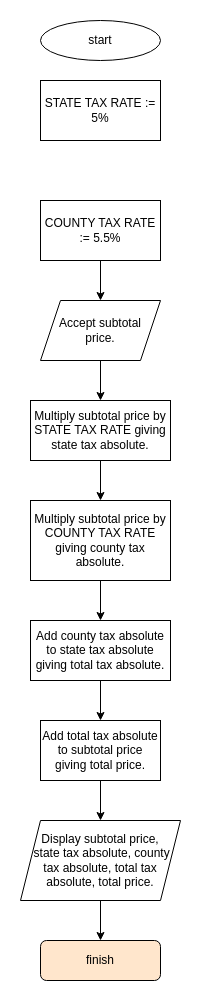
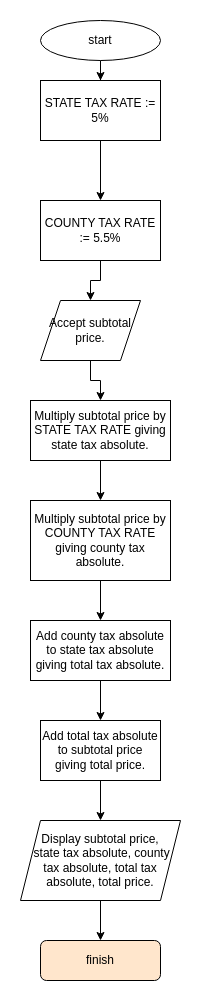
  <mxCell id="0" />
  <mxCell id="1" parent="0" />
+ <mxCell id="2" style="edgeStyle=orthogonalEdgeStyle;rounded=0;orthogonalLoop=1;jettySize=auto;html=1;entryX=0.5;entryY=0;entryDx=0;entryDy=0;" edge="1" parent="1" source="3" target="6"><mxGeometry relative="1" as="geometry" /></mxCell>
  <mxCell id="3" value="start" style="ellipse;whiteSpace=wrap;html=1;" vertex="1" parent="1"><mxGeometry x="40" y="20" width="120" height="40" as="geometry" /></mxCell>
  <mxCell id="4" value="finish" style="rounded=1;whiteSpace=wrap;html=1;fillColor=#ffe6cc;" vertex="1" parent="1"><mxGeometry x="40" y="940" width="120" height="40" as="geometry" /></mxCell>
+ <mxCell id="5" style="edgeStyle=orthogonalEdgeStyle;rounded=0;orthogonalLoop=1;jettySize=auto;html=1;entryX=0.5;entryY=0;entryDx=0;entryDy=0;" edge="1" parent="1" source="6" target="8"><mxGeometry relative="1" as="geometry" /></mxCell>
  <mxCell id="6" value="STATE TAX RATE := 5%" style="rounded=0;whiteSpace=wrap;html=1;" vertex="1" parent="1"><mxGeometry x="40" y="80" width="120" height="60" as="geometry" /></mxCell>
  <mxCell id="7" style="edgeStyle=orthogonalEdgeStyle;rounded=0;orthogonalLoop=1;jettySize=auto;html=1;entryX=0.5;entryY=0;entryDx=0;entryDy=0;" edge="1" parent="1" source="8" target="10"><mxGeometry relative="1" as="geometry" /></mxCell>
  <mxCell id="8" value="COUNTY TAX RATE := 5.5%" style="rounded=0;whiteSpace=wrap;html=1;" vertex="1" parent="1"><mxGeometry x="40" y="200" width="120" height="60" as="geometry" /></mxCell>
  <mxCell id="9" style="edgeStyle=orthogonalEdgeStyle;rounded=0;orthogonalLoop=1;jettySize=auto;html=1;entryX=0.5;entryY=0;entryDx=0;entryDy=0;" edge="1" parent="1" source="10" target="12"><mxGeometry relative="1" as="geometry" /></mxCell>
- <mxCell id="10" value="Accept subtotal&lt;br&gt;price." style="shape=parallelogram;perimeter=parallelogramPerimeter;whiteSpace=wrap;html=1;fixedSize=1;" vertex="1" parent="1"><mxGeometry x="40" y="300" width="120" height="60" as="geometry" /></mxCell>
+ <mxCell id="10" value="Accept subtotal&lt;br&gt;price." style="shape=parallelogram;perimeter=parallelogramPerimeter;whiteSpace=wrap;html=1;fixedSize=1;" vertex="1" parent="1"><mxGeometry x="40" y="300" width="100" height="60" as="geometry" /></mxCell>
  <mxCell id="11" style="edgeStyle=orthogonalEdgeStyle;rounded=0;orthogonalLoop=1;jettySize=auto;html=1;entryX=0.5;entryY=0;entryDx=0;entryDy=0;" edge="1" parent="1" source="12" target="14"><mxGeometry relative="1" as="geometry" /></mxCell>
  <mxCell id="12" value="Multiply subtotal price by STATE TAX RATE giving state tax absolute." style="rounded=0;whiteSpace=wrap;html=1;" vertex="1" parent="1"><mxGeometry x="30" y="400" width="140" height="60" as="geometry" /></mxCell>
  <mxCell id="13" style="edgeStyle=orthogonalEdgeStyle;rounded=0;orthogonalLoop=1;jettySize=auto;html=1;entryX=0.5;entryY=0;entryDx=0;entryDy=0;" edge="1" parent="1" source="14" target="16"><mxGeometry relative="1" as="geometry" /></mxCell>
  <mxCell id="14" value="Multiply subtotal price by COUNTY TAX RATE giving county tax absolute." style="rounded=0;whiteSpace=wrap;html=1;" vertex="1" parent="1"><mxGeometry x="30" y="500" width="140" height="80" as="geometry" /></mxCell>
  <mxCell id="15" style="edgeStyle=orthogonalEdgeStyle;rounded=0;orthogonalLoop=1;jettySize=auto;html=1;entryX=0.5;entryY=0;entryDx=0;entryDy=0;" edge="1" parent="1" source="16" target="18"><mxGeometry relative="1" as="geometry" /></mxCell>
  <mxCell id="16" value="Add county tax absolute to state tax absolute giving total tax absolute." style="rounded=0;whiteSpace=wrap;html=1;" vertex="1" parent="1"><mxGeometry x="30" y="620" width="140" height="60" as="geometry" /></mxCell>
  <mxCell id="17" style="edgeStyle=orthogonalEdgeStyle;rounded=0;orthogonalLoop=1;jettySize=auto;html=1;entryX=0.5;entryY=0;entryDx=0;entryDy=0;" edge="1" parent="1" source="18" target="20"><mxGeometry relative="1" as="geometry" /></mxCell>
  <mxCell id="18" value="Add total tax absolute to subtotal price giving total price." style="rounded=0;whiteSpace=wrap;html=1;" vertex="1" parent="1"><mxGeometry x="40" y="720" width="120" height="60" as="geometry" /></mxCell>
  <mxCell id="19" style="edgeStyle=orthogonalEdgeStyle;rounded=0;orthogonalLoop=1;jettySize=auto;html=1;entryX=0.5;entryY=0;entryDx=0;entryDy=0;" edge="1" parent="1" source="20" target="4"><mxGeometry relative="1" as="geometry" /></mxCell>
  <mxCell id="20" value="Display subtotal price,&lt;br&gt;&amp;nbsp;state tax absolute, county&lt;br&gt;tax absolute,&amp;nbsp;total tax absolute, total price." style="shape=parallelogram;perimeter=parallelogramPerimeter;whiteSpace=wrap;html=1;fixedSize=1;" vertex="1" parent="1"><mxGeometry x="20" y="820" width="160" height="80" as="geometry" /></mxCell>
